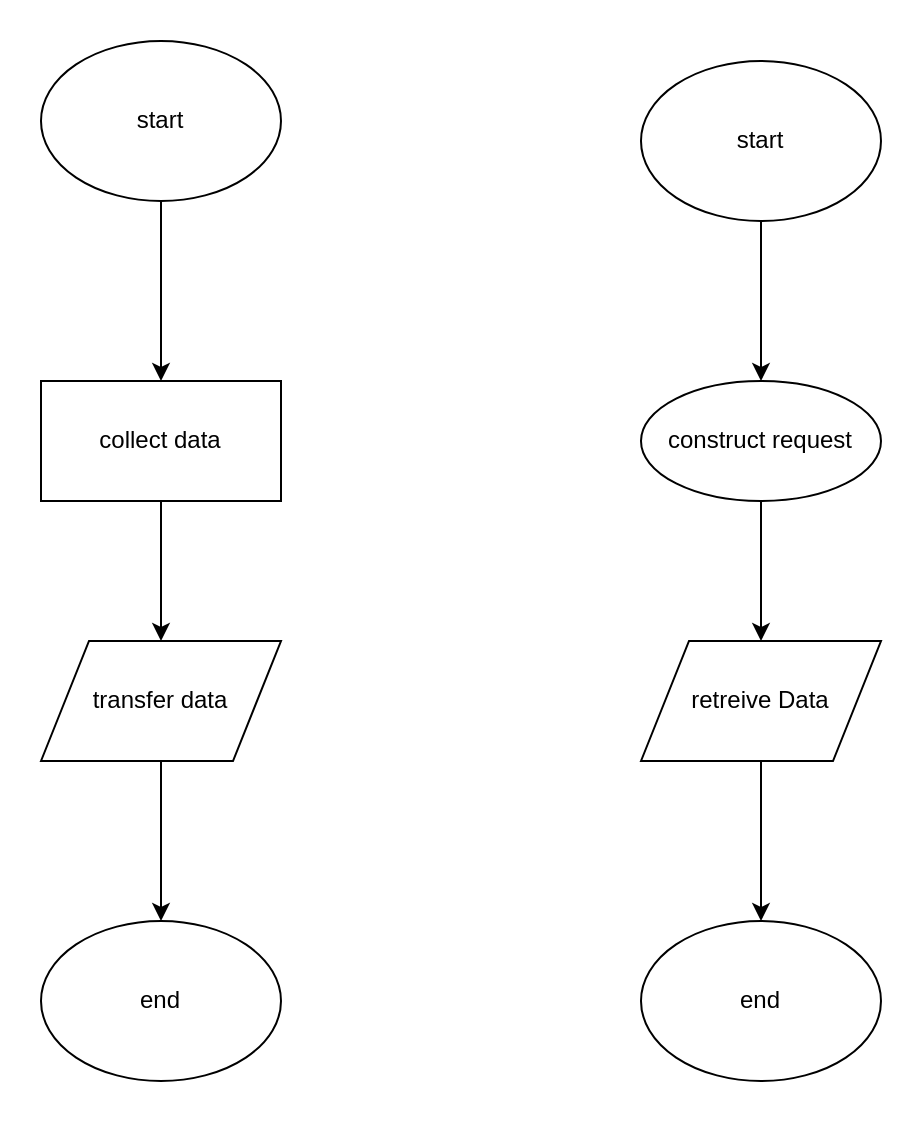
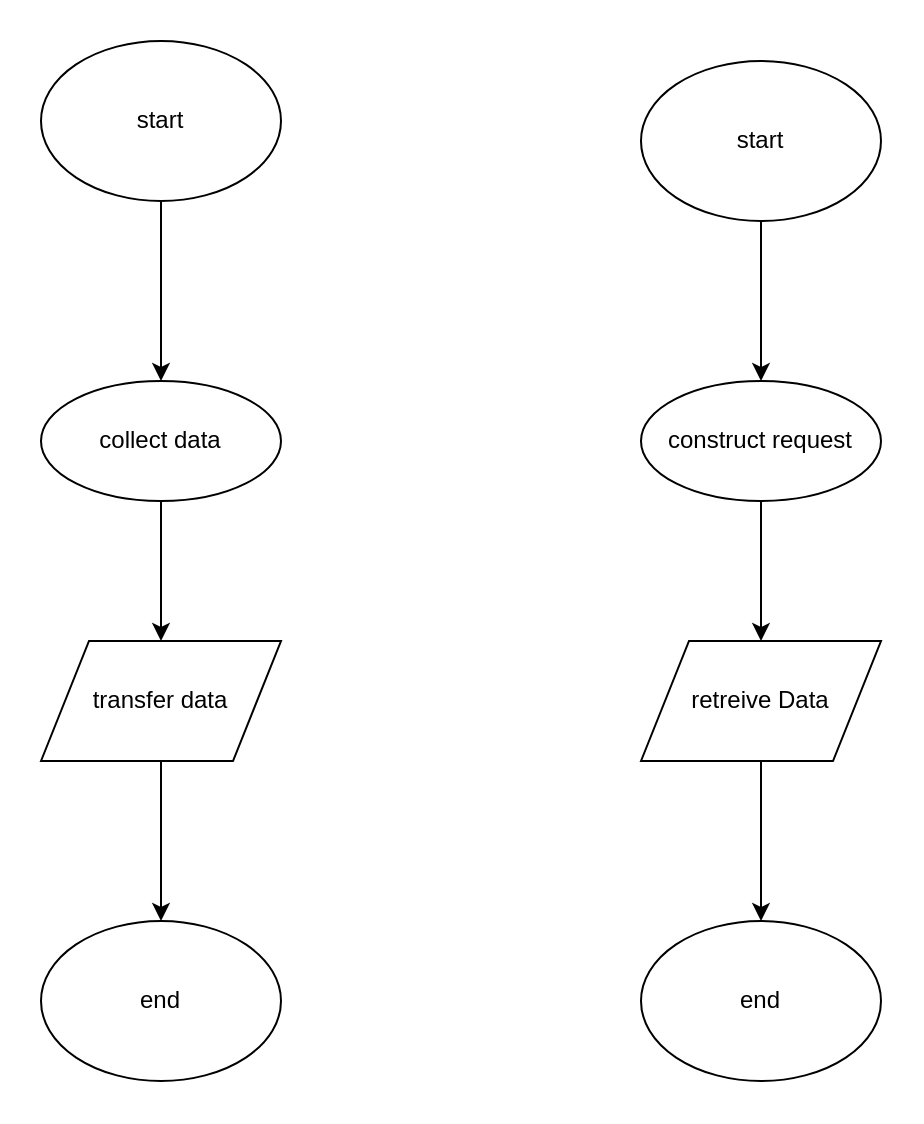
  <mxCell id="0" />
  <mxCell id="1" parent="0" />
  <mxCell id="2" style="edgeStyle=orthogonalEdgeStyle;rounded=0;orthogonalLoop=1;jettySize=auto;html=1;entryX=0.5;entryY=0;entryDx=0;entryDy=0;" edge="1" parent="1" source="3" target="5"><mxGeometry relative="1" as="geometry" /></mxCell>
  <mxCell id="3" value="start" style="ellipse;whiteSpace=wrap;html=1;" vertex="1" parent="1"><mxGeometry x="20" y="20" width="120" height="80" as="geometry" /></mxCell>
  <mxCell id="4" style="edgeStyle=orthogonalEdgeStyle;rounded=0;orthogonalLoop=1;jettySize=auto;html=1;" edge="1" parent="1" source="5" target="6"><mxGeometry relative="1" as="geometry" /></mxCell>
- <mxCell id="5" value="collect data" style="rounded=0;whiteSpace=wrap;html=1;" vertex="1" parent="1"><mxGeometry x="20" y="190" width="120" height="60" as="geometry" /></mxCell>
+ <mxCell id="5" value="collect data" style="ellipse;whiteSpace=wrap;html=1;" vertex="1" parent="1"><mxGeometry x="20" y="190" width="120" height="60" as="geometry" /></mxCell>
  <mxCell id="6" value="transfer data" style="shape=parallelogram;perimeter=parallelogramPerimeter;whiteSpace=wrap;html=1;" vertex="1" parent="1"><mxGeometry x="20" y="320" width="120" height="60" as="geometry" /></mxCell>
  <mxCell id="7" value="" style="edgeStyle=orthogonalEdgeStyle;rounded=0;orthogonalLoop=1;jettySize=auto;html=1;exitX=0.5;exitY=1;exitDx=0;exitDy=0;" edge="1" parent="1" source="6" target="8"><mxGeometry relative="1" as="geometry"><mxPoint x="80" y="510" as="sourcePoint" /></mxGeometry></mxCell>
  <mxCell id="8" value="end" style="ellipse;whiteSpace=wrap;html=1;" vertex="1" parent="1"><mxGeometry x="20" y="460" width="120" height="80" as="geometry" /></mxCell>
  <mxCell id="9" style="edgeStyle=orthogonalEdgeStyle;rounded=0;orthogonalLoop=1;jettySize=auto;html=1;entryX=0.5;entryY=0;entryDx=0;entryDy=0;" edge="1" parent="1" source="10" target="12"><mxGeometry relative="1" as="geometry" /></mxCell>
  <mxCell id="10" value="start" style="ellipse;whiteSpace=wrap;html=1;" vertex="1" parent="1"><mxGeometry x="320" y="30" width="120" height="80" as="geometry" /></mxCell>
  <mxCell id="11" style="edgeStyle=orthogonalEdgeStyle;rounded=0;orthogonalLoop=1;jettySize=auto;html=1;" edge="1" parent="1" source="12" target="13"><mxGeometry relative="1" as="geometry" /></mxCell>
  <mxCell id="12" value="construct request" style="ellipse;whiteSpace=wrap;html=1;" vertex="1" parent="1"><mxGeometry x="320" y="190" width="120" height="60" as="geometry" /></mxCell>
  <mxCell id="13" value="retreive Data" style="shape=parallelogram;perimeter=parallelogramPerimeter;whiteSpace=wrap;html=1;" vertex="1" parent="1"><mxGeometry x="320" y="320" width="120" height="60" as="geometry" /></mxCell>
  <mxCell id="14" value="" style="edgeStyle=orthogonalEdgeStyle;rounded=0;orthogonalLoop=1;jettySize=auto;html=1;exitX=0.5;exitY=1;exitDx=0;exitDy=0;" edge="1" parent="1" source="13" target="15"><mxGeometry relative="1" as="geometry"><mxPoint x="380" y="520" as="sourcePoint" /></mxGeometry></mxCell>
  <mxCell id="15" value="end" style="ellipse;whiteSpace=wrap;html=1;" vertex="1" parent="1"><mxGeometry x="320" y="460" width="120" height="80" as="geometry" /></mxCell>
